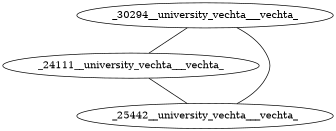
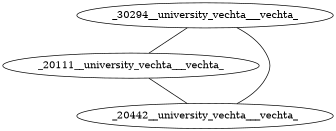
  graph {
    n1 [label=_30294__university_vechta___vechta_]
-   _25442__university_vechta___vechta_
-   _24111__university_vechta___vechta_
+   _25442__university_vechta___vechta_ [label=_20442__university_vechta___vechta_]
+   _24111__university_vechta___vechta_ [label=_20111__university_vechta___vechta_]
    n1 -- _24111__university_vechta___vechta_
    _25442__university_vechta___vechta_ -- n1
    _24111__university_vechta___vechta_ -- _25442__university_vechta___vechta_
  }
